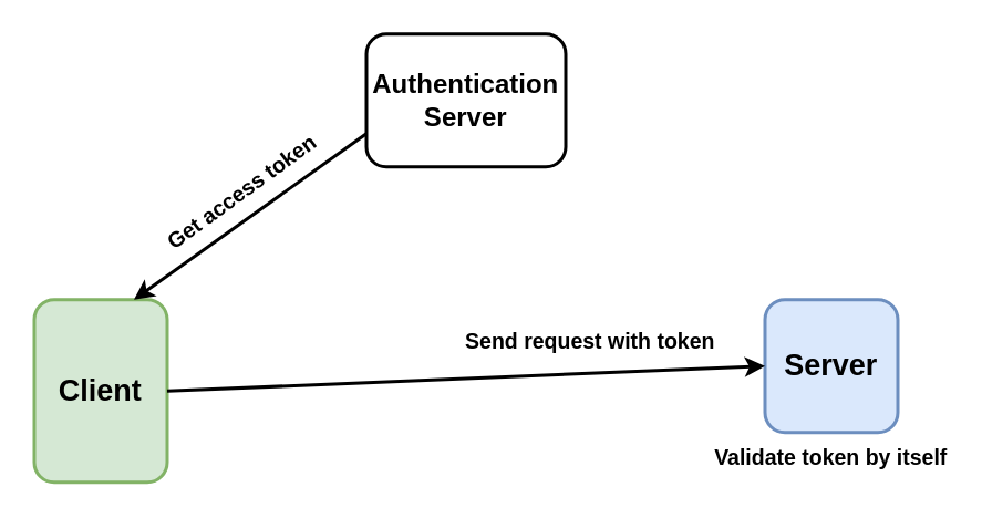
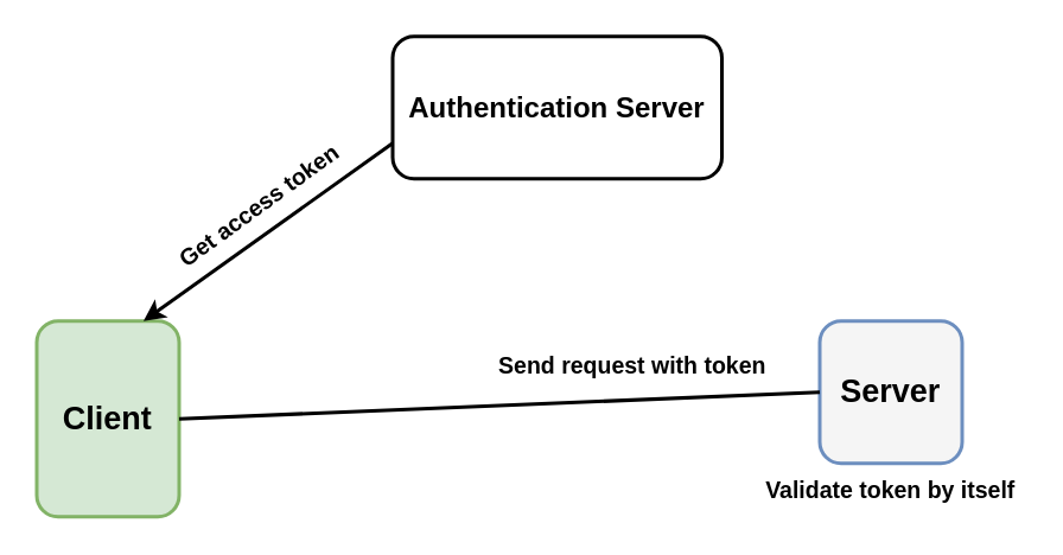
  <mxCell id="0" />
  <mxCell id="1" parent="0" />
  <mxCell id="2" value="&lt;font style=&quot;font-size: 18px&quot;&gt;&lt;b&gt;Client&lt;/b&gt;&lt;/font&gt;" style="rounded=1;whiteSpace=wrap;html=1;strokeWidth=2;fillColor=#d5e8d4;strokeColor=#82b366;" vertex="1" parent="1"><mxGeometry x="20" y="180" width="80" height="110" as="geometry" /></mxCell>
- <mxCell id="3" value="&lt;font style=&quot;font-size: 18px&quot;&gt;&lt;b&gt;Server&lt;/b&gt;&lt;/font&gt;" style="rounded=1;whiteSpace=wrap;html=1;strokeWidth=2;fillColor=#dae8fc;strokeColor=#6c8ebf;" vertex="1" parent="1"><mxGeometry x="460" y="180" width="80" height="80" as="geometry" /></mxCell>
- <mxCell id="4" value="&lt;font size=&quot;1&quot;&gt;&lt;b style=&quot;font-size: 16px&quot;&gt;Authentication Server&lt;/b&gt;&lt;/font&gt;" style="rounded=1;whiteSpace=wrap;html=1;strokeWidth=2;" vertex="1" parent="1"><mxGeometry x="220" y="20" width="120" height="80" as="geometry" /></mxCell>
+ <mxCell id="3" value="&lt;font style=&quot;font-size: 18px&quot;&gt;&lt;b&gt;Server&lt;/b&gt;&lt;/font&gt;" style="rounded=1;whiteSpace=wrap;html=1;strokeWidth=2;fillColor=#f5f5f5;strokeColor=#6c8ebf;" vertex="1" parent="1"><mxGeometry x="460" y="180" width="80" height="80" as="geometry" /></mxCell>
+ <mxCell id="4" value="&lt;font size=&quot;1&quot;&gt;&lt;b style=&quot;font-size: 16px&quot;&gt;Authentication Server&lt;/b&gt;&lt;/font&gt;" style="rounded=1;whiteSpace=wrap;html=1;strokeWidth=2;" vertex="1" parent="1"><mxGeometry x="220" y="20" width="185" height="80" as="geometry" /></mxCell>
  <mxCell id="5" value="" style="endArrow=classic;html=1;strokeWidth=2;exitX=0;exitY=0.75;exitDx=0;exitDy=0;entryX=0.75;entryY=0;entryDx=0;entryDy=0;" edge="1" parent="1" source="4" target="2"><mxGeometry width="50" height="50" relative="1" as="geometry"><mxPoint x="450" y="310" as="sourcePoint" /><mxPoint x="500" y="260" as="targetPoint" /></mxGeometry></mxCell>
- <mxCell id="6" value="" style="endArrow=classic;html=1;strokeWidth=2;entryX=0;entryY=0.5;entryDx=0;entryDy=0;exitX=1;exitY=0.5;exitDx=0;exitDy=0;" edge="1" parent="1" source="2" target="3"><mxGeometry width="50" height="50" relative="1" as="geometry"><mxPoint x="260" y="440" as="sourcePoint" /><mxPoint x="40" y="260" as="targetPoint" /></mxGeometry></mxCell>
+ <mxCell id="6" value="" style="endArrow=none;html=1;strokeWidth=2;entryX=0;entryY=0.5;entryDx=0;entryDy=0;exitX=1;exitY=0.5;exitDx=0;exitDy=0;" edge="1" parent="1" source="2" target="3"><mxGeometry width="50" height="50" relative="1" as="geometry"><mxPoint x="260" y="440" as="sourcePoint" /><mxPoint x="40" y="260" as="targetPoint" /></mxGeometry></mxCell>
  <mxCell id="7" value="&lt;b&gt;&lt;font style=&quot;font-size: 13px&quot;&gt;Get access token&lt;/font&gt;&lt;/b&gt;" style="text;html=1;strokeColor=none;fillColor=none;align=center;verticalAlign=middle;whiteSpace=wrap;rounded=0;rotation=324;" vertex="1" parent="1"><mxGeometry x="90" y="100" width="110" height="30" as="geometry" /></mxCell>
  <mxCell id="8" value="&lt;b&gt;&lt;font style=&quot;font-size: 13px&quot;&gt;Send request with token&lt;/font&gt;&lt;/b&gt;" style="text;html=1;strokeColor=none;fillColor=none;align=center;verticalAlign=middle;whiteSpace=wrap;rounded=0;" vertex="1" parent="1"><mxGeometry x="275" y="190" width="160" height="30" as="geometry" /></mxCell>
  <mxCell id="9" value="&lt;b&gt;&lt;font style=&quot;font-size: 13px&quot;&gt;Validate token by itself&lt;/font&gt;&lt;/b&gt;" style="text;html=1;strokeColor=none;fillColor=none;align=center;verticalAlign=middle;whiteSpace=wrap;rounded=0;rotation=0;" vertex="1" parent="1"><mxGeometry x="425" y="260" width="150" height="30" as="geometry" /></mxCell>
